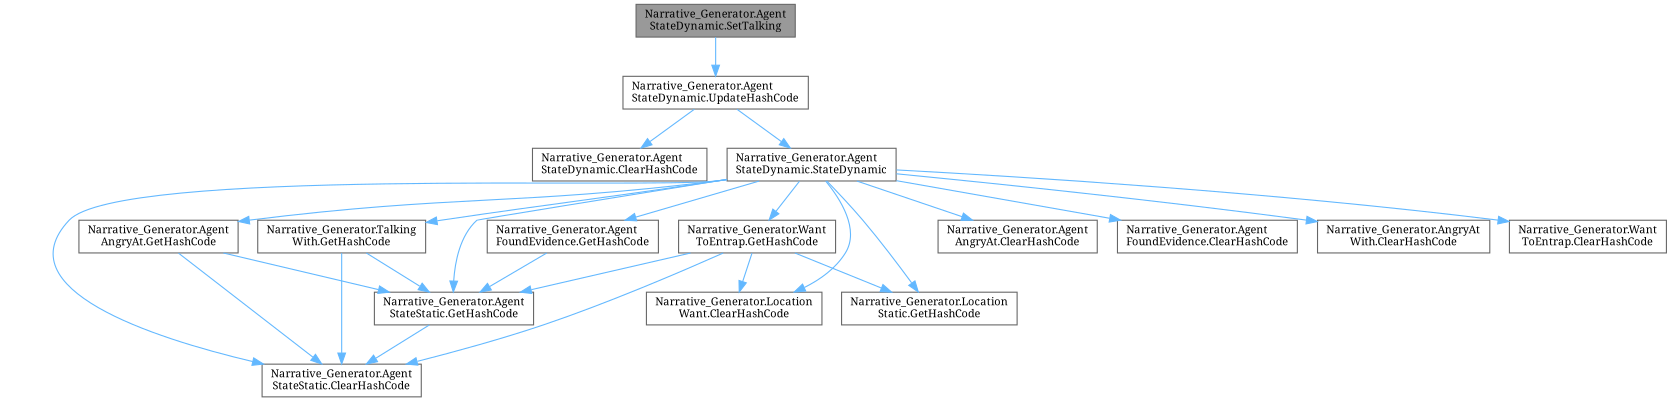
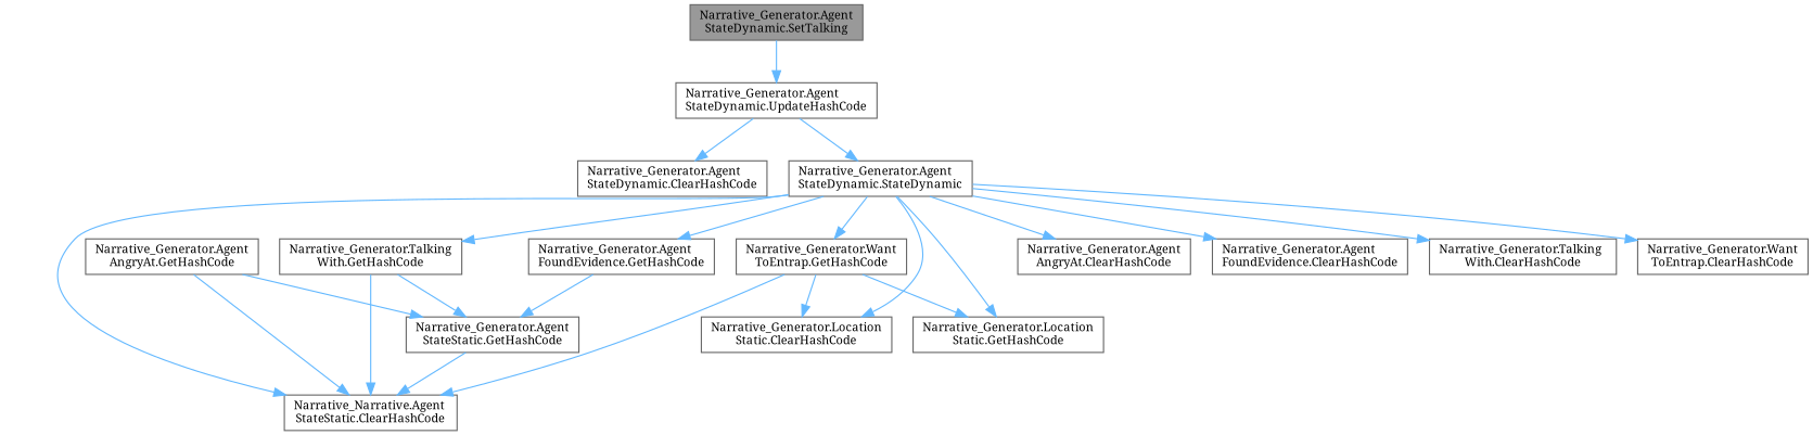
  digraph {
    fontname="Noto Serif"
    rankdir=TB
    node [color=grey40 fillcolor=white fontname="Noto Serif" fontsize=10 shape=box style=filled]
    edge [color=steelblue1 fontname="Noto Serif" fontsize=10 labelfontname=Helvetica labelfontsize=10 style=solid]
    n1 [color=gray40 fillcolor=grey60 fontcolor=black height=0.2 label="Narrative_Generator.Agent\lStateDynamic.SetTalking" width=0.4]
    n2 [height=0.2 label="Narrative_Generator.Agent\lStateDynamic.UpdateHashCode" width=0.4]
    n3 [height=0.2 label="Narrative_Generator.Agent\lStateDynamic.ClearHashCode" width=0.4]
    n4 [height=0.2 label="Narrative_Generator.Agent\lStateDynamic.StateDynamic" width=0.4]
-   n5 [height=0.2 label="Narrative_Generator.Agent\lStateStatic.ClearHashCode" width=0.4]
+   n5 [height=0.2 label="Narrative_Narrative.Agent\lStateStatic.ClearHashCode" width=0.4]
    n6 [height=0.2 label="Narrative_Generator.Agent\lAngryAt.ClearHashCode" width=0.4]
    n7 [height=0.2 label="Narrative_Generator.Agent\lFoundEvidence.ClearHashCode" width=0.4]
-   n8 [height=0.2 label="Narrative_Generator.AngryAt\lWith.ClearHashCode" width=0.4]
+   n8 [height=0.2 label="Narrative_Generator.Talking\lWith.ClearHashCode" width=0.4]
    n9 [height=0.2 label="Narrative_Generator.Want\lToEntrap.ClearHashCode" width=0.4]
-   n10 [height=0.2 label="Narrative_Generator.Location\lWant.ClearHashCode" width=0.4]
+   n10 [height=0.2 label="Narrative_Generator.Location\lStatic.ClearHashCode" width=0.4]
    n11 [height=0.2 label="Narrative_Generator.Agent\lStateStatic.GetHashCode" width=0.4]
    n12 [height=0.2 label="Narrative_Generator.Agent\lAngryAt.GetHashCode" width=0.4]
    n13 [height=0.2 label="Narrative_Generator.Agent\lFoundEvidence.GetHashCode" width=0.4]
    n14 [height=0.2 label="Narrative_Generator.Talking\lWith.GetHashCode" width=0.4]
    n15 [height=0.2 label="Narrative_Generator.Want\lToEntrap.GetHashCode" width=0.4]
    n16 [height=0.2 label="Narrative_Generator.Location\lStatic.GetHashCode" width=0.4]
    n1 -> n2
    n2 -> n3
    n2 -> n4
    n4 -> n5
    n4 -> n6
    n4 -> n7
    n4 -> n8
    n4 -> n9
    n4 -> n10
-   n4 -> n11
-   n4 -> n12
    n4 -> n13
    n4 -> n14
    n4 -> n15
    n4 -> n16
    n11 -> n5
    n12 -> n5
    n12 -> n11
    n13 -> n11
    n14 -> n5
    n14 -> n11
    n15 -> n5
    n15 -> n10
-   n15 -> n11
    n15 -> n16
  }
